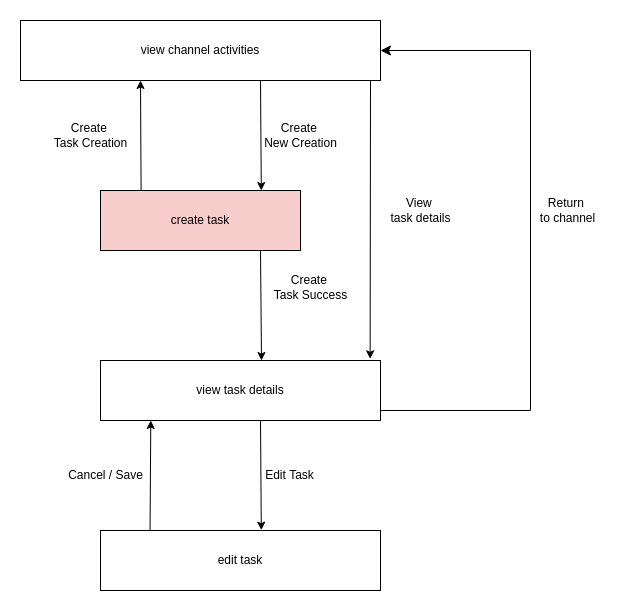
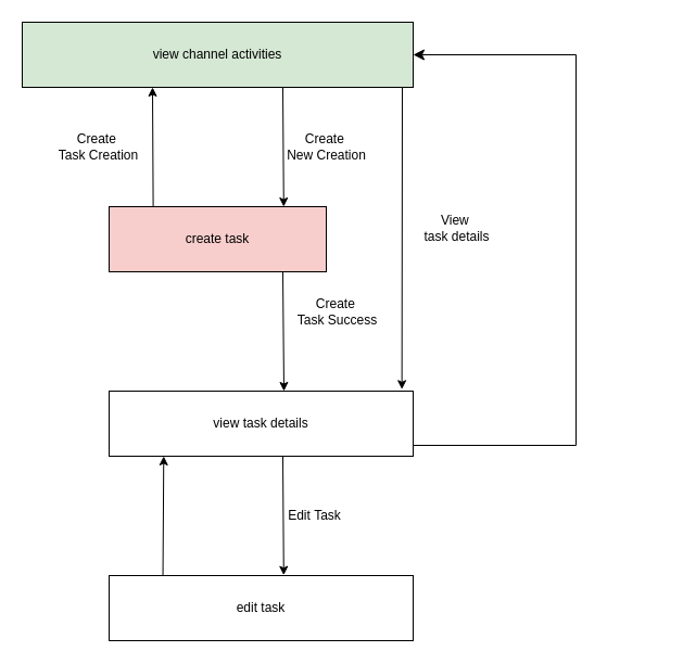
  <mxCell id="0" />
  <mxCell id="1" parent="0" />
- <mxCell id="2" value="view channel activities" style="rounded=0;whiteSpace=wrap;html=1;" vertex="1" parent="1"><mxGeometry x="20" y="20" width="360" height="60" as="geometry" /></mxCell>
+ <mxCell id="2" value="view channel activities" style="rounded=0;whiteSpace=wrap;html=1;fillColor=#d5e8d4;" vertex="1" parent="1"><mxGeometry x="20" y="20" width="360" height="60" as="geometry" /></mxCell>
  <mxCell id="3" value="create task" style="rounded=0;whiteSpace=wrap;html=1;fillColor=#f8cecc;" vertex="1" parent="1"><mxGeometry x="100" y="190" width="200" height="60" as="geometry" /></mxCell>
  <mxCell id="4" value="" style="endArrow=classic;html=1;rounded=0;exitX=0.826;exitY=1.006;exitDx=0;exitDy=0;exitPerimeter=0;" edge="1" parent="1"><mxGeometry width="50" height="50" relative="1" as="geometry"><mxPoint x="260" y="80.36" as="sourcePoint" /><mxPoint x="260.8" y="190" as="targetPoint" /></mxGeometry></mxCell>
  <mxCell id="5" value="Create&amp;nbsp;&lt;div&gt;New Creation&lt;/div&gt;" style="text;html=1;align=center;verticalAlign=middle;resizable=0;points=[];autosize=1;strokeColor=none;fillColor=none;" vertex="1" parent="1"><mxGeometry x="260" y="115" width="80" height="40" as="geometry" /></mxCell>
  <mxCell id="6" value="" style="endArrow=classic;html=1;rounded=0;exitX=0.203;exitY=-0.006;exitDx=0;exitDy=0;exitPerimeter=0;entryX=0.326;entryY=1.061;entryDx=0;entryDy=0;entryPerimeter=0;" edge="1" parent="1" source="3"><mxGeometry width="50" height="50" relative="1" as="geometry"><mxPoint x="141.84" y="185.86" as="sourcePoint" /><mxPoint x="140" y="80" as="targetPoint" /></mxGeometry></mxCell>
  <mxCell id="7" value="Create&amp;nbsp;&lt;div&gt;Task&amp;nbsp;&lt;span style=&quot;background-color: initial;&quot;&gt;Creation&lt;/span&gt;&lt;/div&gt;" style="text;html=1;align=center;verticalAlign=middle;resizable=0;points=[];autosize=1;strokeColor=none;fillColor=none;" vertex="1" parent="1"><mxGeometry x="40" y="115" width="100" height="40" as="geometry" /></mxCell>
  <mxCell id="8" value="Create&amp;nbsp;&lt;div&gt;Task Success&lt;/div&gt;" style="text;html=1;align=center;verticalAlign=middle;resizable=0;points=[];autosize=1;strokeColor=none;fillColor=none;" vertex="1" parent="1"><mxGeometry x="260" y="267" width="100" height="40" as="geometry" /></mxCell>
  <mxCell id="9" value="" style="endArrow=classic;html=1;rounded=0;exitX=0.826;exitY=1.006;exitDx=0;exitDy=0;exitPerimeter=0;" edge="1" parent="1"><mxGeometry width="50" height="50" relative="1" as="geometry"><mxPoint x="260" y="250" as="sourcePoint" /><mxPoint x="261" y="360" as="targetPoint" /></mxGeometry></mxCell>
  <mxCell id="10" value="view task details" style="rounded=0;whiteSpace=wrap;html=1;" vertex="1" parent="1"><mxGeometry x="100" y="360" width="280" height="60" as="geometry" /></mxCell>
  <mxCell id="11" value="" style="endArrow=classic;html=1;rounded=0;exitX=0.826;exitY=1.006;exitDx=0;exitDy=0;exitPerimeter=0;entryX=0.963;entryY=-0.028;entryDx=0;entryDy=0;entryPerimeter=0;" edge="1" parent="1" target="10"><mxGeometry width="50" height="50" relative="1" as="geometry"><mxPoint x="370" y="80.36" as="sourcePoint" /><mxPoint x="370.8" y="190" as="targetPoint" /></mxGeometry></mxCell>
  <mxCell id="12" value="View&amp;nbsp;&lt;div&gt;task details&lt;/div&gt;" style="text;html=1;align=center;verticalAlign=middle;resizable=0;points=[];autosize=1;strokeColor=none;fillColor=none;" vertex="1" parent="1"><mxGeometry x="380" y="190" width="80" height="40" as="geometry" /></mxCell>
  <mxCell id="13" value="" style="edgeStyle=elbowEdgeStyle;elbow=horizontal;endArrow=classic;html=1;curved=0;rounded=0;endSize=8;startSize=8;entryX=1;entryY=0.5;entryDx=0;entryDy=0;" edge="1" parent="1" target="2"><mxGeometry width="50" height="50" relative="1" as="geometry"><mxPoint x="380" y="410" as="sourcePoint" /><mxPoint x="430" y="360" as="targetPoint" /><Array as="points"><mxPoint x="530" y="230" /></Array></mxGeometry></mxCell>
- <mxCell id="14" value="Return&amp;nbsp;&lt;div&gt;to channel&lt;/div&gt;" style="text;html=1;align=center;verticalAlign=middle;resizable=0;points=[];autosize=1;strokeColor=none;fillColor=none;" vertex="1" parent="1"><mxGeometry x="527" y="190" width="80" height="40" as="geometry" /></mxCell>
  <mxCell id="15" value="" style="endArrow=classic;html=1;rounded=0;exitX=0.826;exitY=1.006;exitDx=0;exitDy=0;exitPerimeter=0;" edge="1" parent="1"><mxGeometry width="50" height="50" relative="1" as="geometry"><mxPoint x="260" y="420" as="sourcePoint" /><mxPoint x="260.8" y="529.64" as="targetPoint" /></mxGeometry></mxCell>
  <mxCell id="16" value="Edit&amp;nbsp;&lt;span style=&quot;background-color: initial;&quot;&gt;Task&lt;/span&gt;" style="text;html=1;align=center;verticalAlign=middle;resizable=0;points=[];autosize=1;strokeColor=none;fillColor=none;" vertex="1" parent="1"><mxGeometry x="254" y="459.64" width="70" height="30" as="geometry" /></mxCell>
  <mxCell id="17" value="edit task" style="rounded=0;whiteSpace=wrap;html=1;" vertex="1" parent="1"><mxGeometry x="100" y="530" width="280" height="60" as="geometry" /></mxCell>
  <mxCell id="18" value="" style="endArrow=classic;html=1;rounded=0;exitX=0.177;exitY=-0.009;exitDx=0;exitDy=0;exitPerimeter=0;entryX=0.197;entryY=1.047;entryDx=0;entryDy=0;entryPerimeter=0;" edge="1" parent="1" source="17"><mxGeometry width="50" height="50" relative="1" as="geometry"><mxPoint x="150" y="524.36" as="sourcePoint" /><mxPoint x="150.28" y="420" as="targetPoint" /></mxGeometry></mxCell>
- <mxCell id="19" value="Cancel / Save" style="text;html=1;align=center;verticalAlign=middle;resizable=0;points=[];autosize=1;strokeColor=none;fillColor=none;" vertex="1" parent="1"><mxGeometry x="55" y="459.64" width="100" height="30" as="geometry" /></mxCell>
